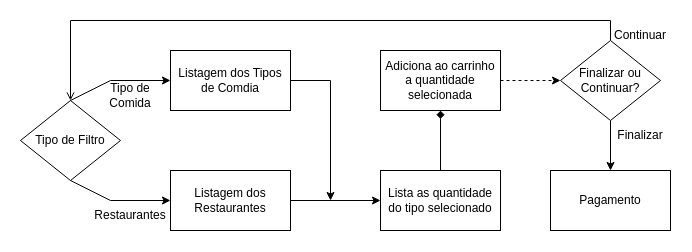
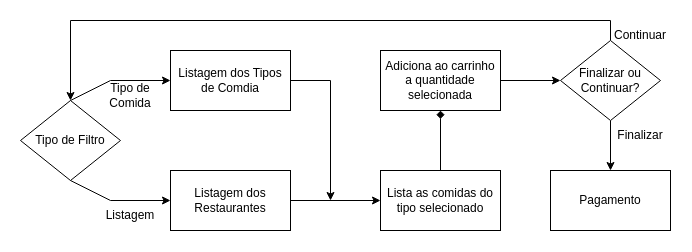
  <mxCell id="0" />
  <mxCell id="1" parent="0" />
  <mxCell id="2" value="Listagem dos Tipos de Comdia" style="rounded=0;whiteSpace=wrap;html=1;" vertex="1" parent="1"><mxGeometry x="170" y="50" width="120" height="60" as="geometry" /></mxCell>
  <mxCell id="3" value="Listagem dos Restaurantes" style="rounded=0;whiteSpace=wrap;html=1;" vertex="1" parent="1"><mxGeometry x="170" y="170" width="120" height="60" as="geometry" /></mxCell>
  <mxCell id="4" value="Tipo de Filtro" style="rhombus;whiteSpace=wrap;html=1;" vertex="1" parent="1"><mxGeometry x="20" y="100" width="100" height="80" as="geometry" /></mxCell>
  <mxCell id="5" value="" style="endArrow=classic;html=1;rounded=0;exitX=0.5;exitY=0;exitDx=0;exitDy=0;entryX=0;entryY=0.5;entryDx=0;entryDy=0;" edge="1" parent="1" source="4" target="2"><mxGeometry width="50" height="50" relative="1" as="geometry"><mxPoint x="340" y="200" as="sourcePoint" /><mxPoint x="390" y="150" as="targetPoint" /><Array as="points"><mxPoint x="110" y="80" /></Array></mxGeometry></mxCell>
  <mxCell id="6" value="" style="endArrow=classic;html=1;rounded=0;exitX=0.5;exitY=1;exitDx=0;exitDy=0;entryX=0;entryY=0.5;entryDx=0;entryDy=0;" edge="1" parent="1" source="4" target="3"><mxGeometry width="50" height="50" relative="1" as="geometry"><mxPoint x="340" y="200" as="sourcePoint" /><mxPoint x="390" y="150" as="targetPoint" /><Array as="points"><mxPoint x="110" y="200" /></Array></mxGeometry></mxCell>
- <mxCell id="7" value="Lista as quantidade do tipo selecionado" style="rounded=0;whiteSpace=wrap;html=1;" vertex="1" parent="1"><mxGeometry x="380" y="170" width="120" height="60" as="geometry" /></mxCell>
+ <mxCell id="7" value="Lista as comidas do tipo selecionado" style="rounded=0;whiteSpace=wrap;html=1;" vertex="1" parent="1"><mxGeometry x="380" y="170" width="120" height="60" as="geometry" /></mxCell>
  <mxCell id="8" value="" style="endArrow=classic;html=1;rounded=0;exitX=1;exitY=0.5;exitDx=0;exitDy=0;entryX=0;entryY=0.5;entryDx=0;entryDy=0;" edge="1" parent="1" source="3" target="7"><mxGeometry width="50" height="50" relative="1" as="geometry"><mxPoint x="340" y="200" as="sourcePoint" /><mxPoint x="390" y="150" as="targetPoint" /></mxGeometry></mxCell>
  <mxCell id="9" value="" style="endArrow=classic;html=1;rounded=0;exitX=1;exitY=0.5;exitDx=0;exitDy=0;" edge="1" parent="1" source="2"><mxGeometry width="50" height="50" relative="1" as="geometry"><mxPoint x="290" y="130" as="sourcePoint" /><mxPoint x="330" y="200" as="targetPoint" /><Array as="points"><mxPoint x="330" y="80" /></Array></mxGeometry></mxCell>
- <mxCell id="10" style="edgeStyle=orthogonalEdgeStyle;rounded=0;orthogonalLoop=1;jettySize=auto;html=1;exitX=1;exitY=0.5;exitDx=0;exitDy=0;entryX=0;entryY=0.5;entryDx=0;entryDy=0;dashed=1;" edge="1" parent="1" source="11" target="15"><mxGeometry relative="1" as="geometry" /></mxCell>
+ <mxCell id="10" style="edgeStyle=orthogonalEdgeStyle;rounded=0;orthogonalLoop=1;jettySize=auto;html=1;exitX=1;exitY=0.5;exitDx=0;exitDy=0;entryX=0;entryY=0.5;entryDx=0;entryDy=0;" edge="1" parent="1" source="11" target="15"><mxGeometry relative="1" as="geometry" /></mxCell>
  <mxCell id="11" value="Adiciona ao carrinho a quantidade selecionada" style="rounded=0;whiteSpace=wrap;html=1;" vertex="1" parent="1"><mxGeometry x="380" y="50" width="120" height="60" as="geometry" /></mxCell>
  <mxCell id="12" value="" style="endArrow=diamond;html=1;rounded=0;exitX=0.5;exitY=0;exitDx=0;exitDy=0;entryX=0.5;entryY=1;entryDx=0;entryDy=0;" edge="1" parent="1" source="7" target="11"><mxGeometry width="50" height="50" relative="1" as="geometry"><mxPoint x="450" y="190" as="sourcePoint" /><mxPoint x="500" y="140" as="targetPoint" /></mxGeometry></mxCell>
- <mxCell id="13" style="edgeStyle=orthogonalEdgeStyle;rounded=0;orthogonalLoop=1;jettySize=auto;html=1;exitX=0.5;exitY=0;exitDx=0;exitDy=0;entryX=0.5;entryY=0;entryDx=0;entryDy=0;endArrow=open;" edge="1" parent="1" source="15" target="4"><mxGeometry relative="1" as="geometry" /></mxCell>
+ <mxCell id="13" style="edgeStyle=orthogonalEdgeStyle;rounded=0;orthogonalLoop=1;jettySize=auto;html=1;exitX=0.5;exitY=0;exitDx=0;exitDy=0;entryX=0.5;entryY=0;entryDx=0;entryDy=0;" edge="1" parent="1" source="15" target="4"><mxGeometry relative="1" as="geometry" /></mxCell>
  <mxCell id="14" style="edgeStyle=orthogonalEdgeStyle;rounded=0;orthogonalLoop=1;jettySize=auto;html=1;exitX=0.5;exitY=1;exitDx=0;exitDy=0;entryX=0.5;entryY=0;entryDx=0;entryDy=0;" edge="1" parent="1" source="15" target="16"><mxGeometry relative="1" as="geometry" /></mxCell>
  <mxCell id="15" value="Finalizar ou Continuar?" style="rhombus;whiteSpace=wrap;html=1;" vertex="1" parent="1"><mxGeometry x="560" y="40" width="100" height="80" as="geometry" /></mxCell>
  <mxCell id="16" value="Pagamento" style="rounded=0;whiteSpace=wrap;html=1;" vertex="1" parent="1"><mxGeometry x="550" y="170" width="120" height="60" as="geometry" /></mxCell>
  <mxCell id="17" value="Finalizar" style="text;html=1;strokeColor=none;fillColor=none;align=center;verticalAlign=middle;whiteSpace=wrap;rounded=0;" vertex="1" parent="1"><mxGeometry x="610" y="120" width="60" height="30" as="geometry" /></mxCell>
  <mxCell id="18" value="Continuar" style="text;html=1;strokeColor=none;fillColor=none;align=center;verticalAlign=middle;whiteSpace=wrap;rounded=0;" vertex="1" parent="1"><mxGeometry x="610" y="20" width="60" height="30" as="geometry" /></mxCell>
  <mxCell id="19" value="Tipo de Comida" style="text;html=1;strokeColor=none;fillColor=none;align=center;verticalAlign=middle;whiteSpace=wrap;rounded=0;" vertex="1" parent="1"><mxGeometry x="100" y="80" width="60" height="30" as="geometry" /></mxCell>
- <mxCell id="20" value="Restaurantes" style="text;html=1;strokeColor=none;fillColor=none;align=center;verticalAlign=middle;whiteSpace=wrap;rounded=0;" vertex="1" parent="1"><mxGeometry x="100" y="200" width="60" height="30" as="geometry" /></mxCell>
+ <mxCell id="20" value="Listagem" style="text;html=1;strokeColor=none;fillColor=none;align=center;verticalAlign=middle;whiteSpace=wrap;rounded=0;" vertex="1" parent="1"><mxGeometry x="100" y="200" width="60" height="30" as="geometry" /></mxCell>
